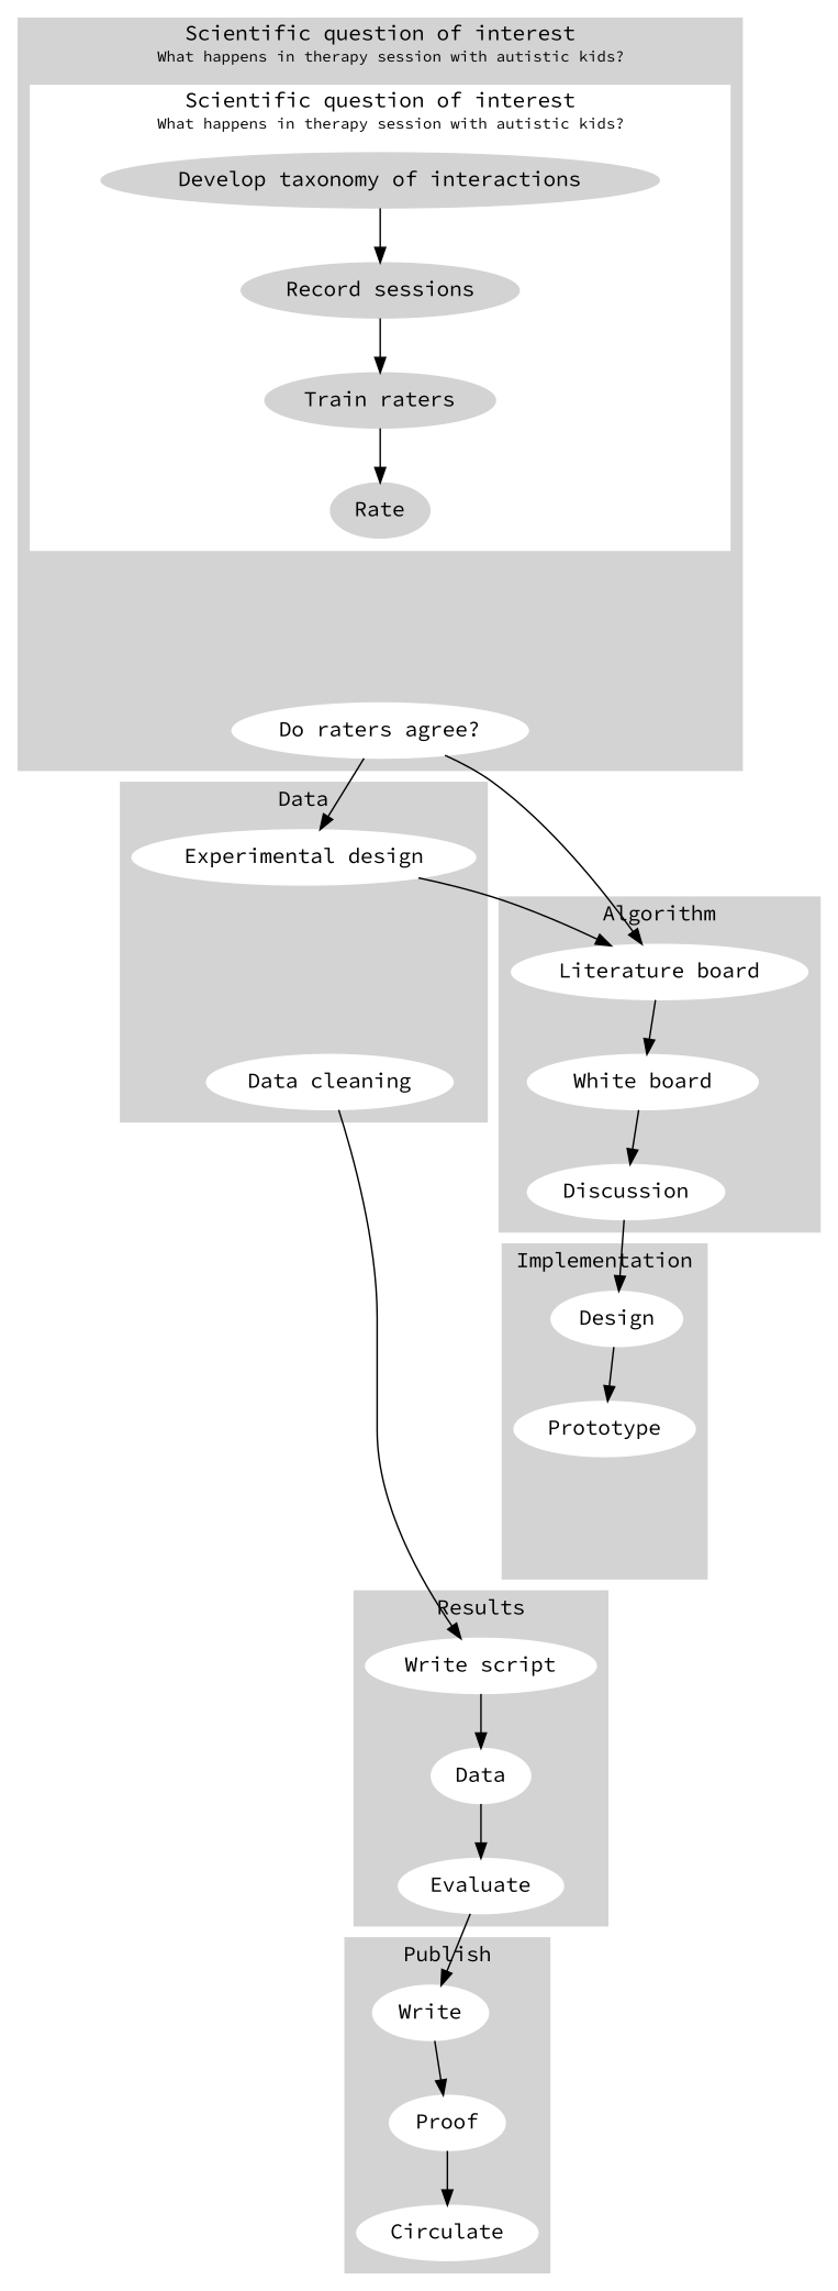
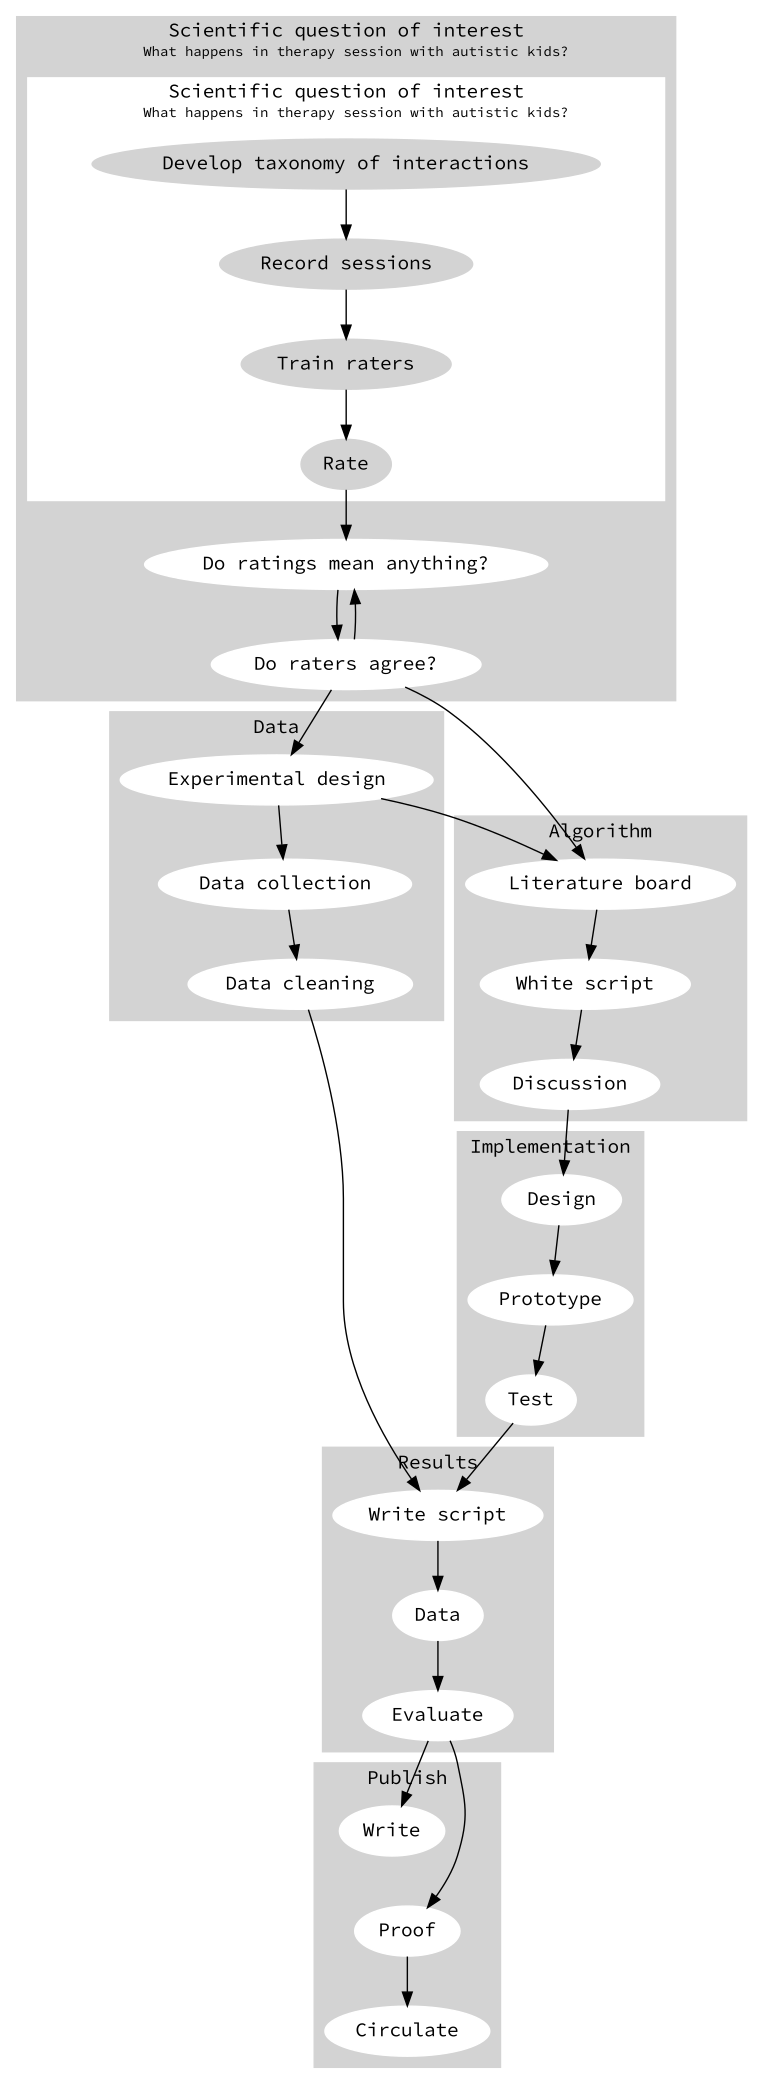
  digraph {
    fontname="Source Code Pro"
    node [color=white fontname="Source Code Pro" style=filled]
    edge [fontname="Source Code Pro"]
    "Develop taxonomy of interactions" [color=lightgrey]
    "Record sessions" [color=lightgrey]
    "Train raters" [color=lightgrey]
    Rate [color=lightgrey]
+   "Do ratings mean anything?"
    "Do raters agree?"
    "Experimental design"
+   "Data collection"
    "Data cleaning"
    n10 [label="Literature board"]
-   "White board"
+   "White board" [label="White script"]
    Discussion
    Design
    Prototype
+   Test
    "Write script"
    n17 [label=Data]
    Evaluate
    Write
    Proof
    Circulate
    subgraph cluster_1 {
      color=lightgrey
      label=<Scientific question of interest<BR />         <FONT POINT-SIZE="10">What happens in therapy session with autistic kids?          </FONT>>
      style=filled
+     "Do ratings mean anything?"
      "Do raters agree?"
      subgraph cluster_2 {
        color=white
        label=<Scientific question of interest<BR />         <FONT POINT-SIZE="10">What happens in therapy session with autistic kids?          </FONT>>
        style=filled
        "Develop taxonomy of interactions"
        "Record sessions"
        "Train raters"
        Rate
      }
    }
    subgraph cluster_3 {
      color=lightgrey
      label=Data
      style=filled
      "Experimental design"
+     "Data collection"
      "Data cleaning"
    }
    subgraph cluster_4 {
      color=lightgrey
      label=Algorithm
      style=filled
      n10
      "White board"
      Discussion
    }
    subgraph cluster_5 {
      color=lightgrey
      label=Implementation
      style=filled
      Design
      Prototype
+     Test
    }
    subgraph cluster_6 {
      color=lightgrey
      label=Results
      style=filled
      "Write script"
      n17
      Evaluate
    }
    subgraph cluster_7 {
      color=lightgrey
      label=Publish
      style=filled
      Write
      Proof
      Circulate
    }
    "Develop taxonomy of interactions" -> "Record sessions"
    "Record sessions" -> "Train raters"
    "Train raters" -> Rate
+   Rate -> "Do ratings mean anything?"
+   "Do ratings mean anything?" -> "Do raters agree?"
+   "Do raters agree?" -> "Do ratings mean anything?"
    "Do raters agree?" -> "Experimental design"
    "Do raters agree?" -> n10
+   "Experimental design" -> "Data collection"
    "Experimental design" -> n10
+   "Data collection" -> "Data cleaning"
    "Data cleaning" -> "Write script"
    n10 -> "White board"
    "White board" -> Discussion
    Discussion -> Design
    Design -> Prototype
+   Prototype -> Test
+   Test -> "Write script"
    "Write script" -> n17
    n17 -> Evaluate
    Evaluate -> Write
-   Write -> Proof
+   Evaluate -> Proof
    Proof -> Circulate
  }
